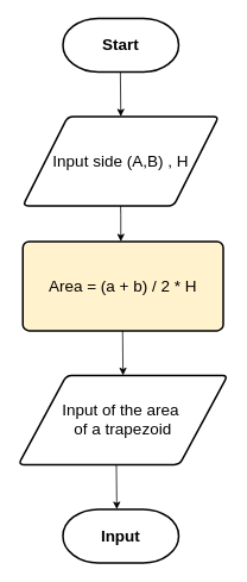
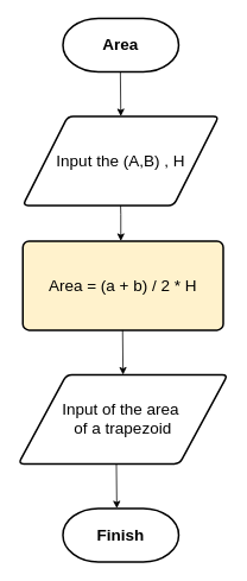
  <mxCell id="0" />
  <mxCell id="1" parent="0" />
- <mxCell id="2" value="&lt;font style=&quot;font-size: 18px;&quot;&gt;&lt;b&gt;Start&lt;/b&gt;&lt;/font&gt;" style="strokeWidth=2;html=1;shape=mxgraph.flowchart.terminator;whiteSpace=wrap;" vertex="1" parent="1"><mxGeometry x="70" y="20" width="130" height="60" as="geometry" /></mxCell>
+ <mxCell id="2" value="&lt;font style=&quot;font-size: 18px;&quot;&gt;&lt;b&gt;Area&lt;/b&gt;&lt;/font&gt;" style="strokeWidth=2;html=1;shape=mxgraph.flowchart.terminator;whiteSpace=wrap;" vertex="1" parent="1"><mxGeometry x="70" y="20" width="130" height="60" as="geometry" /></mxCell>
  <mxCell id="3" value="" style="endArrow=classic;html=1;rounded=0;" edge="1" parent="1"><mxGeometry width="50" height="50" relative="1" as="geometry"><mxPoint x="134.5" y="80" as="sourcePoint" /><mxPoint x="135" y="130" as="targetPoint" /></mxGeometry></mxCell>
  <mxCell id="4" value="" style="endArrow=classic;html=1;rounded=0;" edge="1" parent="1"><mxGeometry width="50" height="50" relative="1" as="geometry"><mxPoint x="134.5" y="220" as="sourcePoint" /><mxPoint x="135" y="270" as="targetPoint" /><Array as="points"><mxPoint x="135" y="240" /></Array></mxGeometry></mxCell>
- <mxCell id="5" value="&lt;font style=&quot;font-size: 18px;&quot;&gt;Input side (A,B) , H&lt;/font&gt;" style="shape=parallelogram;html=1;strokeWidth=2;perimeter=parallelogramPerimeter;whiteSpace=wrap;rounded=1;arcSize=12;size=0.23;" vertex="1" parent="1"><mxGeometry x="25" y="130" width="220" height="100" as="geometry" /></mxCell>
+ <mxCell id="5" value="&lt;font style=&quot;font-size: 18px;&quot;&gt;Input the (A,B) , H&lt;/font&gt;" style="shape=parallelogram;html=1;strokeWidth=2;perimeter=parallelogramPerimeter;whiteSpace=wrap;rounded=1;arcSize=12;size=0.23;" vertex="1" parent="1"><mxGeometry x="25" y="130" width="220" height="100" as="geometry" /></mxCell>
  <mxCell id="6" value="&lt;font style=&quot;font-size: 18px;&quot;&gt;Area = (a + b) / 2 * H&lt;/font&gt;" style="rounded=1;whiteSpace=wrap;html=1;absoluteArcSize=1;arcSize=14;strokeWidth=2;fillColor=#fff2cc;" vertex="1" parent="1"><mxGeometry x="25" y="270" width="225" height="100" as="geometry" /></mxCell>
  <mxCell id="7" value="" style="endArrow=classic;html=1;rounded=0;" edge="1" parent="1"><mxGeometry width="50" height="50" relative="1" as="geometry"><mxPoint x="137" y="370" as="sourcePoint" /><mxPoint x="137.5" y="420" as="targetPoint" /></mxGeometry></mxCell>
  <mxCell id="8" value="&lt;font style=&quot;font-size: 18px;&quot;&gt;Input of&amp;nbsp;&lt;span style=&quot;font-family: Arial; text-align: left; background-color: rgb(255, 255, 255);&quot;&gt;the area&amp;nbsp;&lt;/span&gt;&lt;/font&gt;&lt;div&gt;&lt;font style=&quot;font-size: 18px;&quot;&gt;&lt;span style=&quot;font-family: Arial; text-align: left; background-color: rgb(255, 255, 255);&quot;&gt;of a trapezoid&lt;/span&gt;&lt;/font&gt;&lt;/div&gt;" style="shape=parallelogram;html=1;strokeWidth=2;perimeter=parallelogramPerimeter;whiteSpace=wrap;rounded=1;arcSize=12;size=0.23;" vertex="1" parent="1"><mxGeometry x="20" y="420" width="235" height="100" as="geometry" /></mxCell>
  <mxCell id="9" value="" style="endArrow=classic;html=1;rounded=0;" edge="1" parent="1"><mxGeometry width="50" height="50" relative="1" as="geometry"><mxPoint x="130" y="520" as="sourcePoint" /><mxPoint x="130.5" y="570" as="targetPoint" /></mxGeometry></mxCell>
- <mxCell id="10" value="&lt;font style=&quot;font-size: 18px;&quot;&gt;&lt;b&gt;Input&lt;/b&gt;&lt;/font&gt;" style="strokeWidth=2;html=1;shape=mxgraph.flowchart.terminator;whiteSpace=wrap;" vertex="1" parent="1"><mxGeometry x="70" y="570" width="130" height="60" as="geometry" /></mxCell>
+ <mxCell id="10" value="&lt;font style=&quot;font-size: 18px;&quot;&gt;&lt;b&gt;Finish&lt;/b&gt;&lt;/font&gt;" style="strokeWidth=2;html=1;shape=mxgraph.flowchart.terminator;whiteSpace=wrap;" vertex="1" parent="1"><mxGeometry x="70" y="570" width="130" height="60" as="geometry" /></mxCell>
